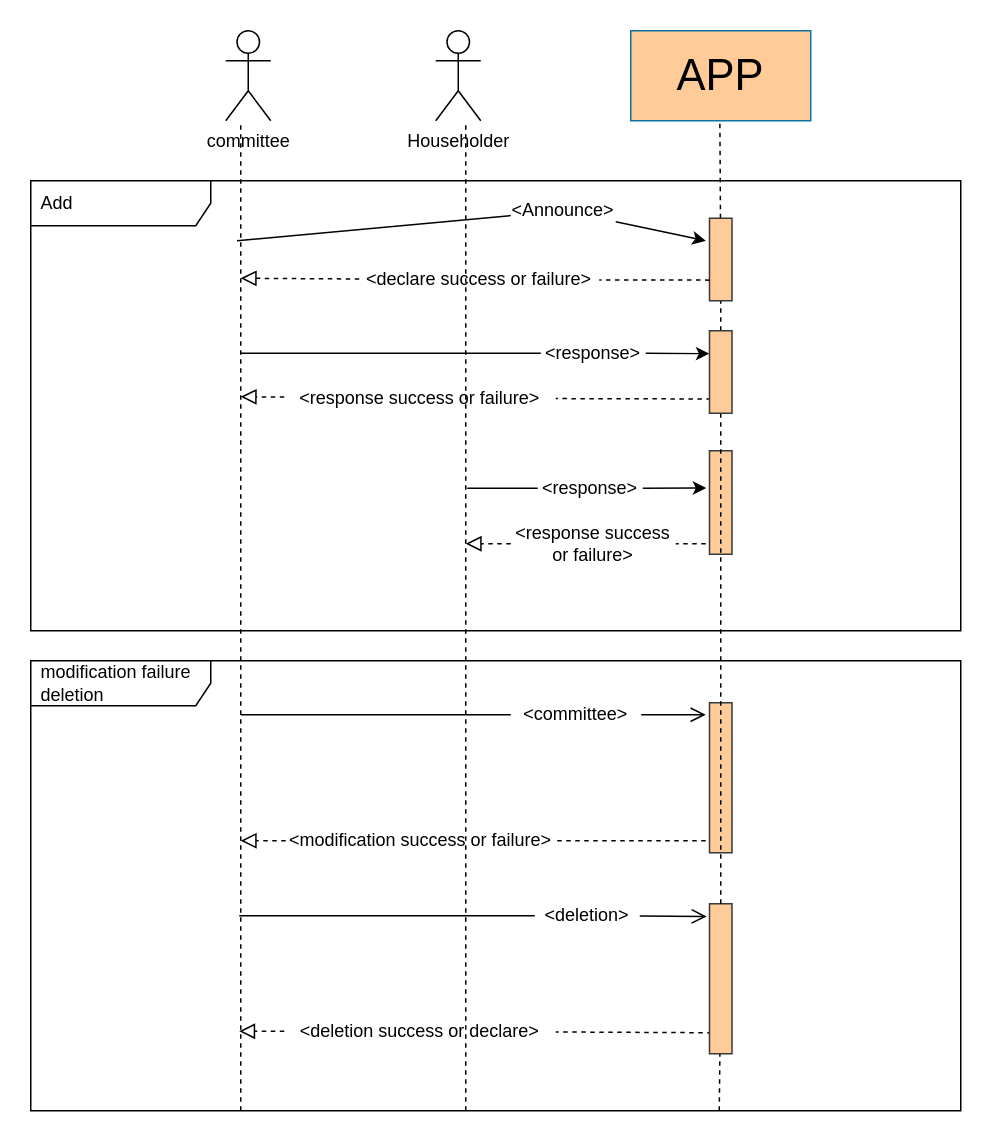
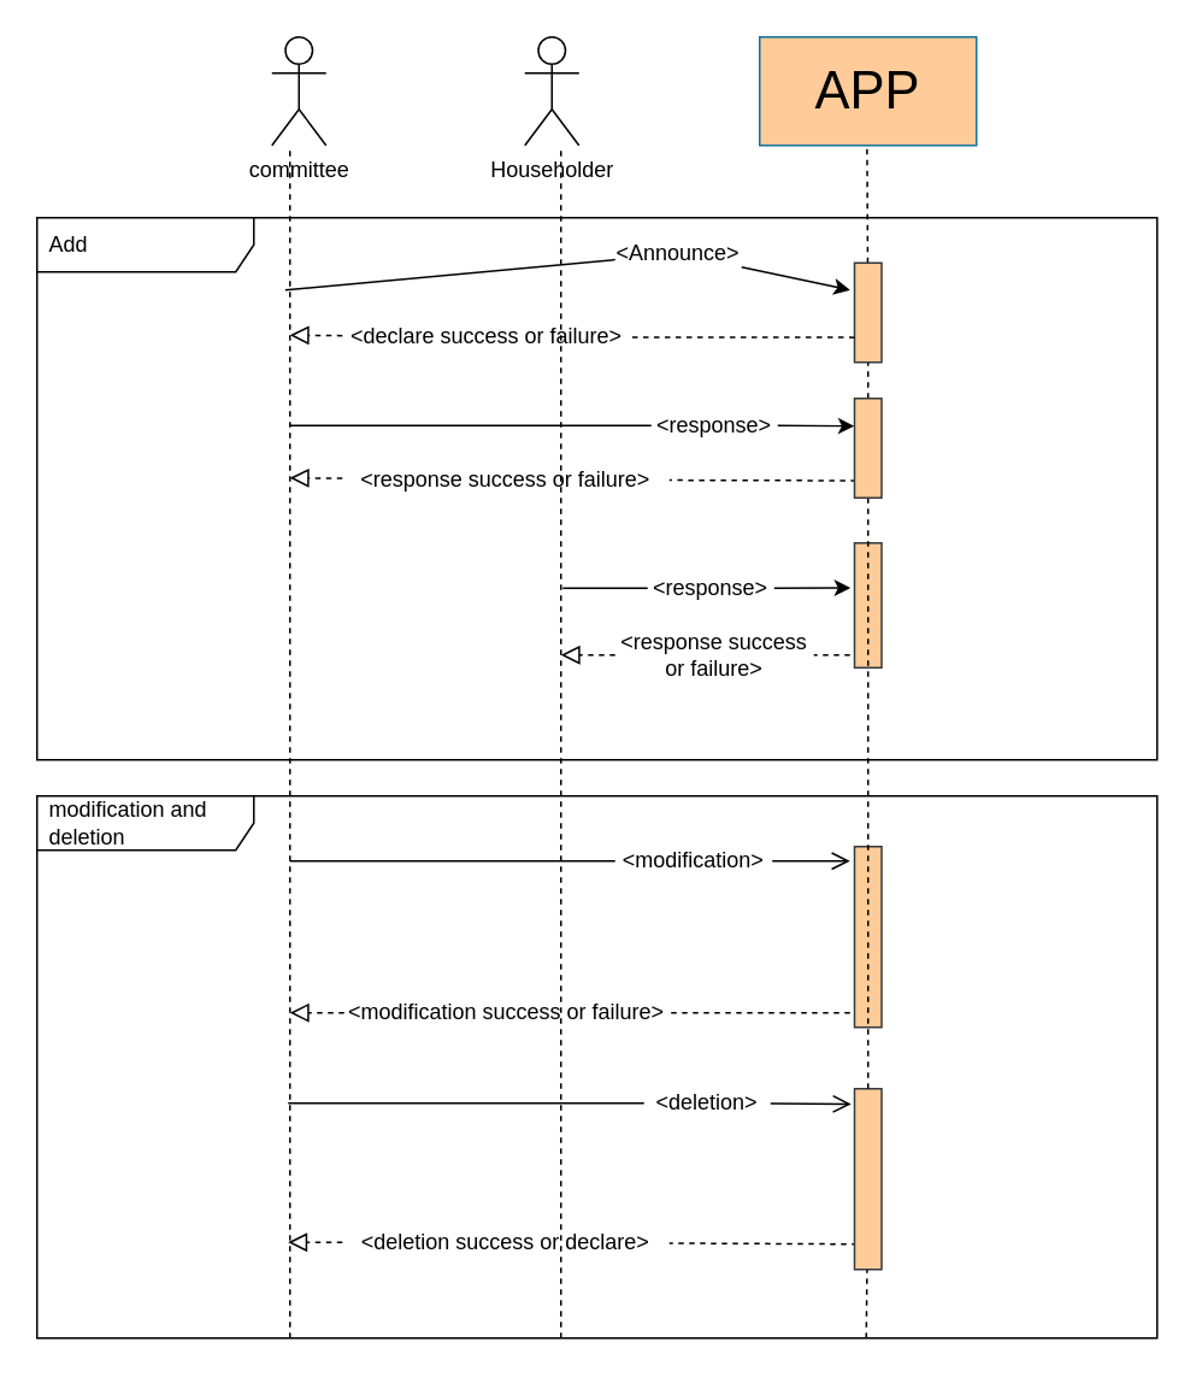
  <mxCell id="0" />
  <mxCell id="1" parent="0" />
- <mxCell id="2" value="modification failure deletion" style="shape=umlFrame;whiteSpace=wrap;html=1;width=120;height=30;boundedLbl=1;verticalAlign=middle;align=left;spacingLeft=5;" parent="1" vertex="1"><mxGeometry x="20" y="440" width="620" height="300" as="geometry" /></mxCell>
+ <mxCell id="2" value="modification and deletion" style="shape=umlFrame;whiteSpace=wrap;html=1;width=120;height=30;boundedLbl=1;verticalAlign=middle;align=left;spacingLeft=5;" parent="1" vertex="1"><mxGeometry x="20" y="440" width="620" height="300" as="geometry" /></mxCell>
  <mxCell id="3" value="Add" style="shape=umlFrame;whiteSpace=wrap;html=1;width=120;height=30;boundedLbl=1;verticalAlign=middle;align=left;spacingLeft=5;" parent="1" vertex="1"><mxGeometry x="20" y="120" width="620" height="300" as="geometry" /></mxCell>
  <mxCell id="4" value="&lt;span style=&quot;font-size: 29px;&quot;&gt;APP&lt;/span&gt;" style="rounded=0;whiteSpace=wrap;html=1;fillColor=#ffcc99;strokeColor=#10739e;" parent="1" vertex="1"><mxGeometry x="420" y="20" width="120" height="60" as="geometry" /></mxCell>
  <mxCell id="5" value="" style="endArrow=none;dashed=1;html=1;" parent="1" edge="1"><mxGeometry width="50" height="50" relative="1" as="geometry"><mxPoint x="310" y="740" as="sourcePoint" /><mxPoint x="310" y="80" as="targetPoint" /></mxGeometry></mxCell>
  <mxCell id="6" value="" style="endArrow=none;dashed=1;html=1;startArrow=none;" parent="1" source="11" edge="1"><mxGeometry width="50" height="50" relative="1" as="geometry"><mxPoint x="479.41" y="680" as="sourcePoint" /><mxPoint x="479.41" y="80" as="targetPoint" /></mxGeometry></mxCell>
  <mxCell id="7" value="" style="endArrow=classic;html=1;startArrow=none;" parent="1" source="9" edge="1"><mxGeometry width="50" height="50" relative="1" as="geometry"><mxPoint x="157.5" y="160" as="sourcePoint" /><mxPoint x="470" y="160" as="targetPoint" /></mxGeometry></mxCell>
  <mxCell id="8" value="" style="endArrow=none;html=1;" parent="1" target="9" edge="1"><mxGeometry width="50" height="50" relative="1" as="geometry"><mxPoint x="157.5" y="160" as="sourcePoint" /><mxPoint x="477.5" y="160" as="targetPoint" /></mxGeometry></mxCell>
  <mxCell id="9" value="&amp;lt;Announce&amp;gt;" style="text;html=1;strokeColor=none;fillColor=none;align=center;verticalAlign=middle;whiteSpace=wrap;rounded=0;" parent="1" vertex="1"><mxGeometry x="340" y="125" width="70" height="30" as="geometry" /></mxCell>
  <mxCell id="10" value="" style="endArrow=none;dashed=1;html=1;startArrow=none;" parent="1" source="47" target="11" edge="1"><mxGeometry width="50" height="50" relative="1" as="geometry"><mxPoint x="479" y="740" as="sourcePoint" /><mxPoint x="479.41" y="80" as="targetPoint" /></mxGeometry></mxCell>
  <mxCell id="11" value="" style="rounded=0;whiteSpace=wrap;html=1;fontSize=29;fillColor=#ffcc99;strokeColor=#36393d;" parent="1" vertex="1"><mxGeometry x="472.5" y="145" width="15" height="55" as="geometry" /></mxCell>
  <mxCell id="12" value="" style="endArrow=none;dashed=1;html=1;" parent="1" edge="1"><mxGeometry width="50" height="50" relative="1" as="geometry"><mxPoint x="160" y="740" as="sourcePoint" /><mxPoint x="160" y="80" as="targetPoint" /></mxGeometry></mxCell>
  <mxCell id="13" value="committee" style="shape=umlActor;verticalLabelPosition=bottom;verticalAlign=top;html=1;outlineConnect=0;" parent="1" vertex="1"><mxGeometry x="150" y="20" width="30" height="60" as="geometry" /></mxCell>
  <mxCell id="14" value="Householder" style="shape=umlActor;verticalLabelPosition=bottom;verticalAlign=top;html=1;outlineConnect=0;" parent="1" vertex="1"><mxGeometry x="290" y="20" width="30" height="60" as="geometry" /></mxCell>
  <mxCell id="15" value="" style="rounded=0;whiteSpace=wrap;html=1;fontSize=29;fillColor=#ffcc99;strokeColor=#36393d;" parent="1" vertex="1"><mxGeometry x="472.5" y="300" width="15" height="69" as="geometry" /></mxCell>
  <mxCell id="16" value="" style="endArrow=classic;html=1;startArrow=none;entryX=-0.146;entryY=0.36;entryDx=0;entryDy=0;entryPerimeter=0;" parent="1" source="18" target="15" edge="1"><mxGeometry width="50" height="50" relative="1" as="geometry"><mxPoint x="311" y="325" as="sourcePoint" /><mxPoint x="440" y="325" as="targetPoint" /></mxGeometry></mxCell>
  <mxCell id="17" value="" style="endArrow=none;html=1;" parent="1" target="18" edge="1"><mxGeometry width="50" height="50" relative="1" as="geometry"><mxPoint x="311" y="325" as="sourcePoint" /><mxPoint x="471" y="325" as="targetPoint" /></mxGeometry></mxCell>
  <mxCell id="18" value="&amp;lt;response&amp;gt;" style="text;html=1;strokeColor=none;fillColor=none;align=center;verticalAlign=middle;whiteSpace=wrap;rounded=0;" parent="1" vertex="1"><mxGeometry x="358" y="310" width="70" height="30" as="geometry" /></mxCell>
  <mxCell id="19" value="" style="endArrow=block;startArrow=none;endFill=0;startFill=0;endSize=8;html=1;verticalAlign=bottom;dashed=1;labelBackgroundColor=none;" parent="1" source="21" edge="1"><mxGeometry width="160" relative="1" as="geometry"><mxPoint x="470" y="264" as="sourcePoint" /><mxPoint x="160" y="264" as="targetPoint" /></mxGeometry></mxCell>
  <mxCell id="20" value="" style="endArrow=none;startArrow=none;endFill=0;startFill=0;endSize=8;html=1;verticalAlign=bottom;dashed=1;labelBackgroundColor=none;exitX=0.062;exitY=0.827;exitDx=0;exitDy=0;exitPerimeter=0;" parent="1" source="47" target="21" edge="1"><mxGeometry width="160" relative="1" as="geometry"><mxPoint x="450" y="265" as="sourcePoint" /><mxPoint x="160" y="264" as="targetPoint" /></mxGeometry></mxCell>
  <mxCell id="21" value="&amp;lt;response success or failure&amp;gt;" style="text;html=1;strokeColor=none;fillColor=none;align=center;verticalAlign=middle;whiteSpace=wrap;rounded=0;" parent="1" vertex="1"><mxGeometry x="189" y="250" width="181" height="30" as="geometry" /></mxCell>
  <mxCell id="22" value="" style="endArrow=block;startArrow=none;endFill=0;startFill=0;endSize=8;html=1;verticalAlign=bottom;dashed=1;labelBackgroundColor=none;" parent="1" source="24" edge="1"><mxGeometry width="160" relative="1" as="geometry"><mxPoint x="470" y="362" as="sourcePoint" /><mxPoint x="310" y="362" as="targetPoint" /></mxGeometry></mxCell>
  <mxCell id="23" value="" style="endArrow=none;startArrow=none;endFill=0;startFill=0;endSize=8;html=1;verticalAlign=bottom;dashed=1;labelBackgroundColor=none;" parent="1" target="24" edge="1"><mxGeometry width="160" relative="1" as="geometry"><mxPoint x="470" y="362" as="sourcePoint" /><mxPoint x="310" y="362" as="targetPoint" /></mxGeometry></mxCell>
  <mxCell id="24" value="&amp;lt;response success or failure&amp;gt;" style="text;html=1;strokeColor=none;fillColor=none;align=center;verticalAlign=middle;whiteSpace=wrap;rounded=0;" parent="1" vertex="1"><mxGeometry x="340" y="347" width="110" height="30" as="geometry" /></mxCell>
  <mxCell id="25" value="" style="endArrow=open;startArrow=none;endFill=0;startFill=0;endSize=8;html=1;verticalAlign=bottom;labelBackgroundColor=none;strokeWidth=1;" parent="1" source="28" edge="1"><mxGeometry width="160" relative="1" as="geometry"><mxPoint x="160" y="476" as="sourcePoint" /><mxPoint x="470" y="476" as="targetPoint" /></mxGeometry></mxCell>
  <mxCell id="26" value="" style="rounded=0;whiteSpace=wrap;html=1;fontSize=29;fillColor=#ffcc99;strokeColor=#36393d;" parent="1" vertex="1"><mxGeometry x="472.5" y="468" width="15" height="100" as="geometry" /></mxCell>
  <mxCell id="27" value="" style="endArrow=none;startArrow=none;endFill=0;startFill=0;endSize=8;html=1;verticalAlign=bottom;labelBackgroundColor=none;strokeWidth=1;" parent="1" target="28" edge="1"><mxGeometry width="160" relative="1" as="geometry"><mxPoint x="160" y="476" as="sourcePoint" /><mxPoint x="470" y="476" as="targetPoint" /></mxGeometry></mxCell>
- <mxCell id="28" value="&amp;lt;committee&amp;gt;" style="text;html=1;strokeColor=none;fillColor=none;align=center;verticalAlign=middle;whiteSpace=wrap;rounded=0;" parent="1" vertex="1"><mxGeometry x="340" y="461" width="87" height="30" as="geometry" /></mxCell>
+ <mxCell id="28" value="&amp;lt;modification&amp;gt;" style="text;html=1;strokeColor=none;fillColor=none;align=center;verticalAlign=middle;whiteSpace=wrap;rounded=0;" parent="1" vertex="1"><mxGeometry x="340" y="461" width="87" height="30" as="geometry" /></mxCell>
  <mxCell id="29" value="" style="endArrow=block;startArrow=none;endFill=0;startFill=0;endSize=8;html=1;verticalAlign=bottom;dashed=1;labelBackgroundColor=none;" parent="1" source="31" edge="1"><mxGeometry width="160" relative="1" as="geometry"><mxPoint x="470" y="560" as="sourcePoint" /><mxPoint x="160" y="560" as="targetPoint" /></mxGeometry></mxCell>
  <mxCell id="30" value="" style="endArrow=none;startArrow=none;endFill=0;startFill=0;endSize=8;html=1;verticalAlign=bottom;dashed=1;labelBackgroundColor=none;" parent="1" target="31" edge="1"><mxGeometry width="160" relative="1" as="geometry"><mxPoint x="470" y="560" as="sourcePoint" /><mxPoint x="160" y="560" as="targetPoint" /></mxGeometry></mxCell>
  <mxCell id="31" value="&amp;lt;modification&amp;nbsp;success or failure&amp;gt;" style="text;html=1;strokeColor=none;fillColor=none;align=center;verticalAlign=middle;whiteSpace=wrap;rounded=0;" parent="1" vertex="1"><mxGeometry x="190" y="545" width="180" height="30" as="geometry" /></mxCell>
  <mxCell id="32" value="" style="endArrow=open;startArrow=none;endFill=0;startFill=0;endSize=8;html=1;verticalAlign=bottom;labelBackgroundColor=none;strokeWidth=1;entryX=-0.122;entryY=0.085;entryDx=0;entryDy=0;entryPerimeter=0;" parent="1" source="34" target="39" edge="1"><mxGeometry width="160" relative="1" as="geometry"><mxPoint x="159" y="610" as="sourcePoint" /><mxPoint x="469" y="610" as="targetPoint" /></mxGeometry></mxCell>
  <mxCell id="33" value="" style="endArrow=none;startArrow=none;endFill=0;startFill=0;endSize=8;html=1;verticalAlign=bottom;labelBackgroundColor=none;strokeWidth=1;" parent="1" target="34" edge="1"><mxGeometry width="160" relative="1" as="geometry"><mxPoint x="159" y="610" as="sourcePoint" /><mxPoint x="469" y="610" as="targetPoint" /></mxGeometry></mxCell>
  <mxCell id="34" value="&amp;lt;deletion&amp;gt;" style="text;html=1;strokeColor=none;fillColor=none;align=center;verticalAlign=middle;whiteSpace=wrap;rounded=0;" parent="1" vertex="1"><mxGeometry x="356" y="595" width="70" height="30" as="geometry" /></mxCell>
  <mxCell id="35" value="" style="endArrow=block;startArrow=none;endFill=0;startFill=0;endSize=8;html=1;verticalAlign=bottom;dashed=1;labelBackgroundColor=none;" parent="1" source="37" edge="1"><mxGeometry width="160" relative="1" as="geometry"><mxPoint x="469" y="694" as="sourcePoint" /><mxPoint x="159" y="687" as="targetPoint" /></mxGeometry></mxCell>
  <mxCell id="36" value="" style="endArrow=none;startArrow=none;endFill=0;startFill=0;endSize=8;html=1;verticalAlign=bottom;dashed=1;labelBackgroundColor=none;exitX=0.1;exitY=0.86;exitDx=0;exitDy=0;exitPerimeter=0;" parent="1" source="39" target="37" edge="1"><mxGeometry width="160" relative="1" as="geometry"><mxPoint x="470" y="687" as="sourcePoint" /><mxPoint x="159" y="694" as="targetPoint" /></mxGeometry></mxCell>
  <mxCell id="37" value="&amp;lt;deletion&amp;nbsp;success or declare&amp;gt;" style="text;html=1;strokeColor=none;fillColor=none;align=center;verticalAlign=middle;whiteSpace=wrap;rounded=0;" parent="1" vertex="1"><mxGeometry x="189" y="672" width="181" height="30" as="geometry" /></mxCell>
  <mxCell id="38" value="" style="endArrow=none;dashed=1;html=1;" parent="1" target="39" edge="1"><mxGeometry width="50" height="50" relative="1" as="geometry"><mxPoint x="479" y="740" as="sourcePoint" /><mxPoint x="479.908" y="245" as="targetPoint" /></mxGeometry></mxCell>
  <mxCell id="39" value="" style="rounded=0;whiteSpace=wrap;html=1;fontSize=29;fillColor=#ffcc99;strokeColor=#36393d;" parent="1" vertex="1"><mxGeometry x="472.5" y="602" width="15" height="100" as="geometry" /></mxCell>
  <mxCell id="40" value="" style="endArrow=classic;html=1;startArrow=none;exitX=1;exitY=0.5;exitDx=0;exitDy=0;entryX=-0.005;entryY=0.278;entryDx=0;entryDy=0;entryPerimeter=0;" parent="1" source="42" target="47" edge="1"><mxGeometry width="50" height="50" relative="1" as="geometry"><mxPoint x="430" y="236.435" as="sourcePoint" /><mxPoint x="460" y="240" as="targetPoint" /></mxGeometry></mxCell>
  <mxCell id="41" value="" style="endArrow=none;html=1;" parent="1" target="42" edge="1"><mxGeometry width="50" height="50" relative="1" as="geometry"><mxPoint x="160" y="235" as="sourcePoint" /><mxPoint x="487.5" y="235" as="targetPoint" /><Array as="points"><mxPoint x="290" y="235" /></Array></mxGeometry></mxCell>
  <mxCell id="42" value="&amp;lt;response&amp;gt;" style="text;html=1;strokeColor=none;fillColor=none;align=center;verticalAlign=middle;whiteSpace=wrap;rounded=0;" parent="1" vertex="1"><mxGeometry x="360" y="220" width="70" height="30" as="geometry" /></mxCell>
  <mxCell id="43" value="" style="endArrow=block;startArrow=none;endFill=0;startFill=0;endSize=8;html=1;verticalAlign=bottom;dashed=1;labelBackgroundColor=none;" parent="1" source="45" edge="1"><mxGeometry width="160" relative="1" as="geometry"><mxPoint x="470" y="185" as="sourcePoint" /><mxPoint x="160" y="185" as="targetPoint" /></mxGeometry></mxCell>
  <mxCell id="44" value="" style="endArrow=none;startArrow=none;endFill=0;startFill=0;endSize=8;html=1;verticalAlign=bottom;dashed=1;labelBackgroundColor=none;exitX=0;exitY=0.75;exitDx=0;exitDy=0;" parent="1" source="11" target="45" edge="1"><mxGeometry width="160" relative="1" as="geometry"><mxPoint x="440" y="190" as="sourcePoint" /><mxPoint x="160" y="185" as="targetPoint" /></mxGeometry></mxCell>
- <mxCell id="45" value="&amp;lt;declare success or failure&amp;gt;" style="text;html=1;strokeColor=none;fillColor=none;align=center;verticalAlign=middle;whiteSpace=wrap;rounded=0;" parent="1" vertex="1"><mxGeometry x="239" y="171" width="160" height="30" as="geometry" /></mxCell>
+ <mxCell id="45" value="&amp;lt;declare success or failure&amp;gt;" style="text;html=1;strokeColor=none;fillColor=none;align=center;verticalAlign=middle;whiteSpace=wrap;rounded=0;" parent="1" vertex="1"><mxGeometry x="189" y="171" width="160" height="30" as="geometry" /></mxCell>
  <mxCell id="46" value="" style="endArrow=none;dashed=1;html=1;startArrow=none;" parent="1" source="39" target="47" edge="1"><mxGeometry width="50" height="50" relative="1" as="geometry"><mxPoint x="480" y="602" as="sourcePoint" /><mxPoint x="480" y="200" as="targetPoint" /></mxGeometry></mxCell>
  <mxCell id="47" value="" style="rounded=0;whiteSpace=wrap;html=1;fontSize=29;fillColor=#ffcc99;strokeColor=#36393d;" parent="1" vertex="1"><mxGeometry x="472.5" y="220" width="15" height="55" as="geometry" /></mxCell>
